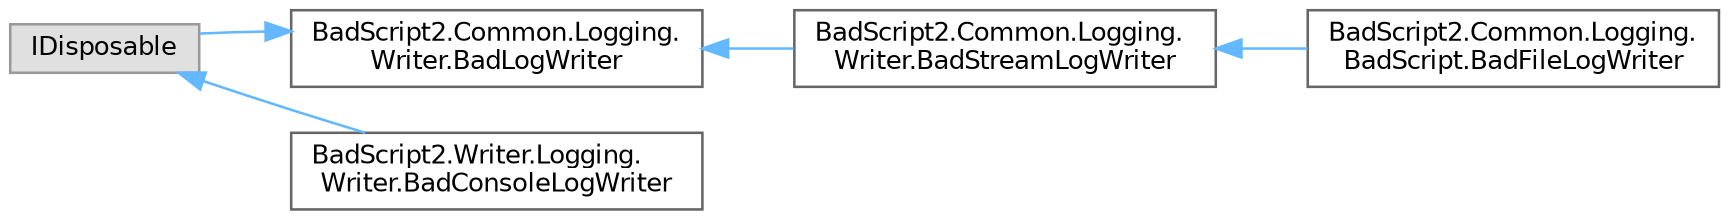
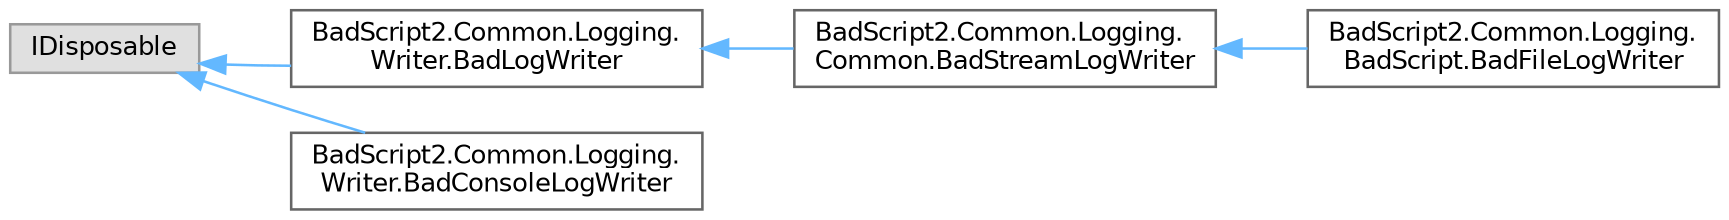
  digraph {
    rankdir=LR
    node [color=grey40 fillcolor=white fontname=Helvetica fontsize=10 shape=box style=filled]
    edge [color=steelblue1 dir=back fontname=Helvetica fontsize=10 labelfontname=Helvetica labelfontsize=10 style=solid]
    n1 [color=grey60 fillcolor="#E0E0E0" height=0.2 label=IDisposable width=0.4]
    n2 [height=0.2 label="BadScript2.Common.Logging.\lWriter.BadLogWriter" width=0.4]
-   n3 [height=0.2 label="BadScript2.Writer.Logging.\lWriter.BadConsoleLogWriter" width=0.4]
-   n4 [height=0.2 label="BadScript2.Common.Logging.\lWriter.BadStreamLogWriter" width=0.4]
+   n3 [height=0.2 label="BadScript2.Common.Logging.\lWriter.BadConsoleLogWriter" width=0.4]
+   n4 [height=0.2 label="BadScript2.Common.Logging.\lCommon.BadStreamLogWriter" width=0.4]
    n5 [height=0.2 label="BadScript2.Common.Logging.\lBadScript.BadFileLogWriter" width=0.4]
-   n2 -> n1
+   n1 -> n2
    n1 -> n3
    n2 -> n4
    n4 -> n5
  }
